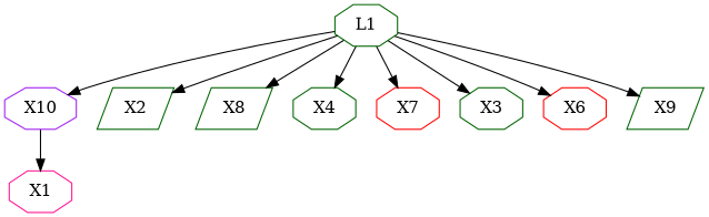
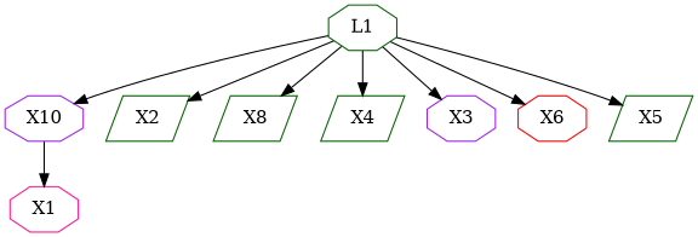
  digraph {
    node [color=darkgreen shape=octagon]
    edge [color=black]
    X10 [color=purple]
    X1 [color=deeppink]
    X2 [shape=parallelogram]
    L1
    X8 [shape=parallelogram]
-   X4
-   X7 [color=red]
-   X3
+   X4 [shape=parallelogram]
+   X3 [color=purple]
    X6 [color=red]
-   X5 [shape=parallelogram label=X9]
+   X5 [shape=parallelogram]
    subgraph sub_1 {
    }
    subgraph sub_2 {
      X10
      X1
      X2
      L1
      X8
      X4
-     X7
      X3
      X6
      X5
    }
    X10 -> X1
    L1 -> X10
    L1 -> X2
    L1 -> X8
    L1 -> X4
-   L1 -> X7
    L1 -> X3
    L1 -> X6
    L1 -> X5
  }
